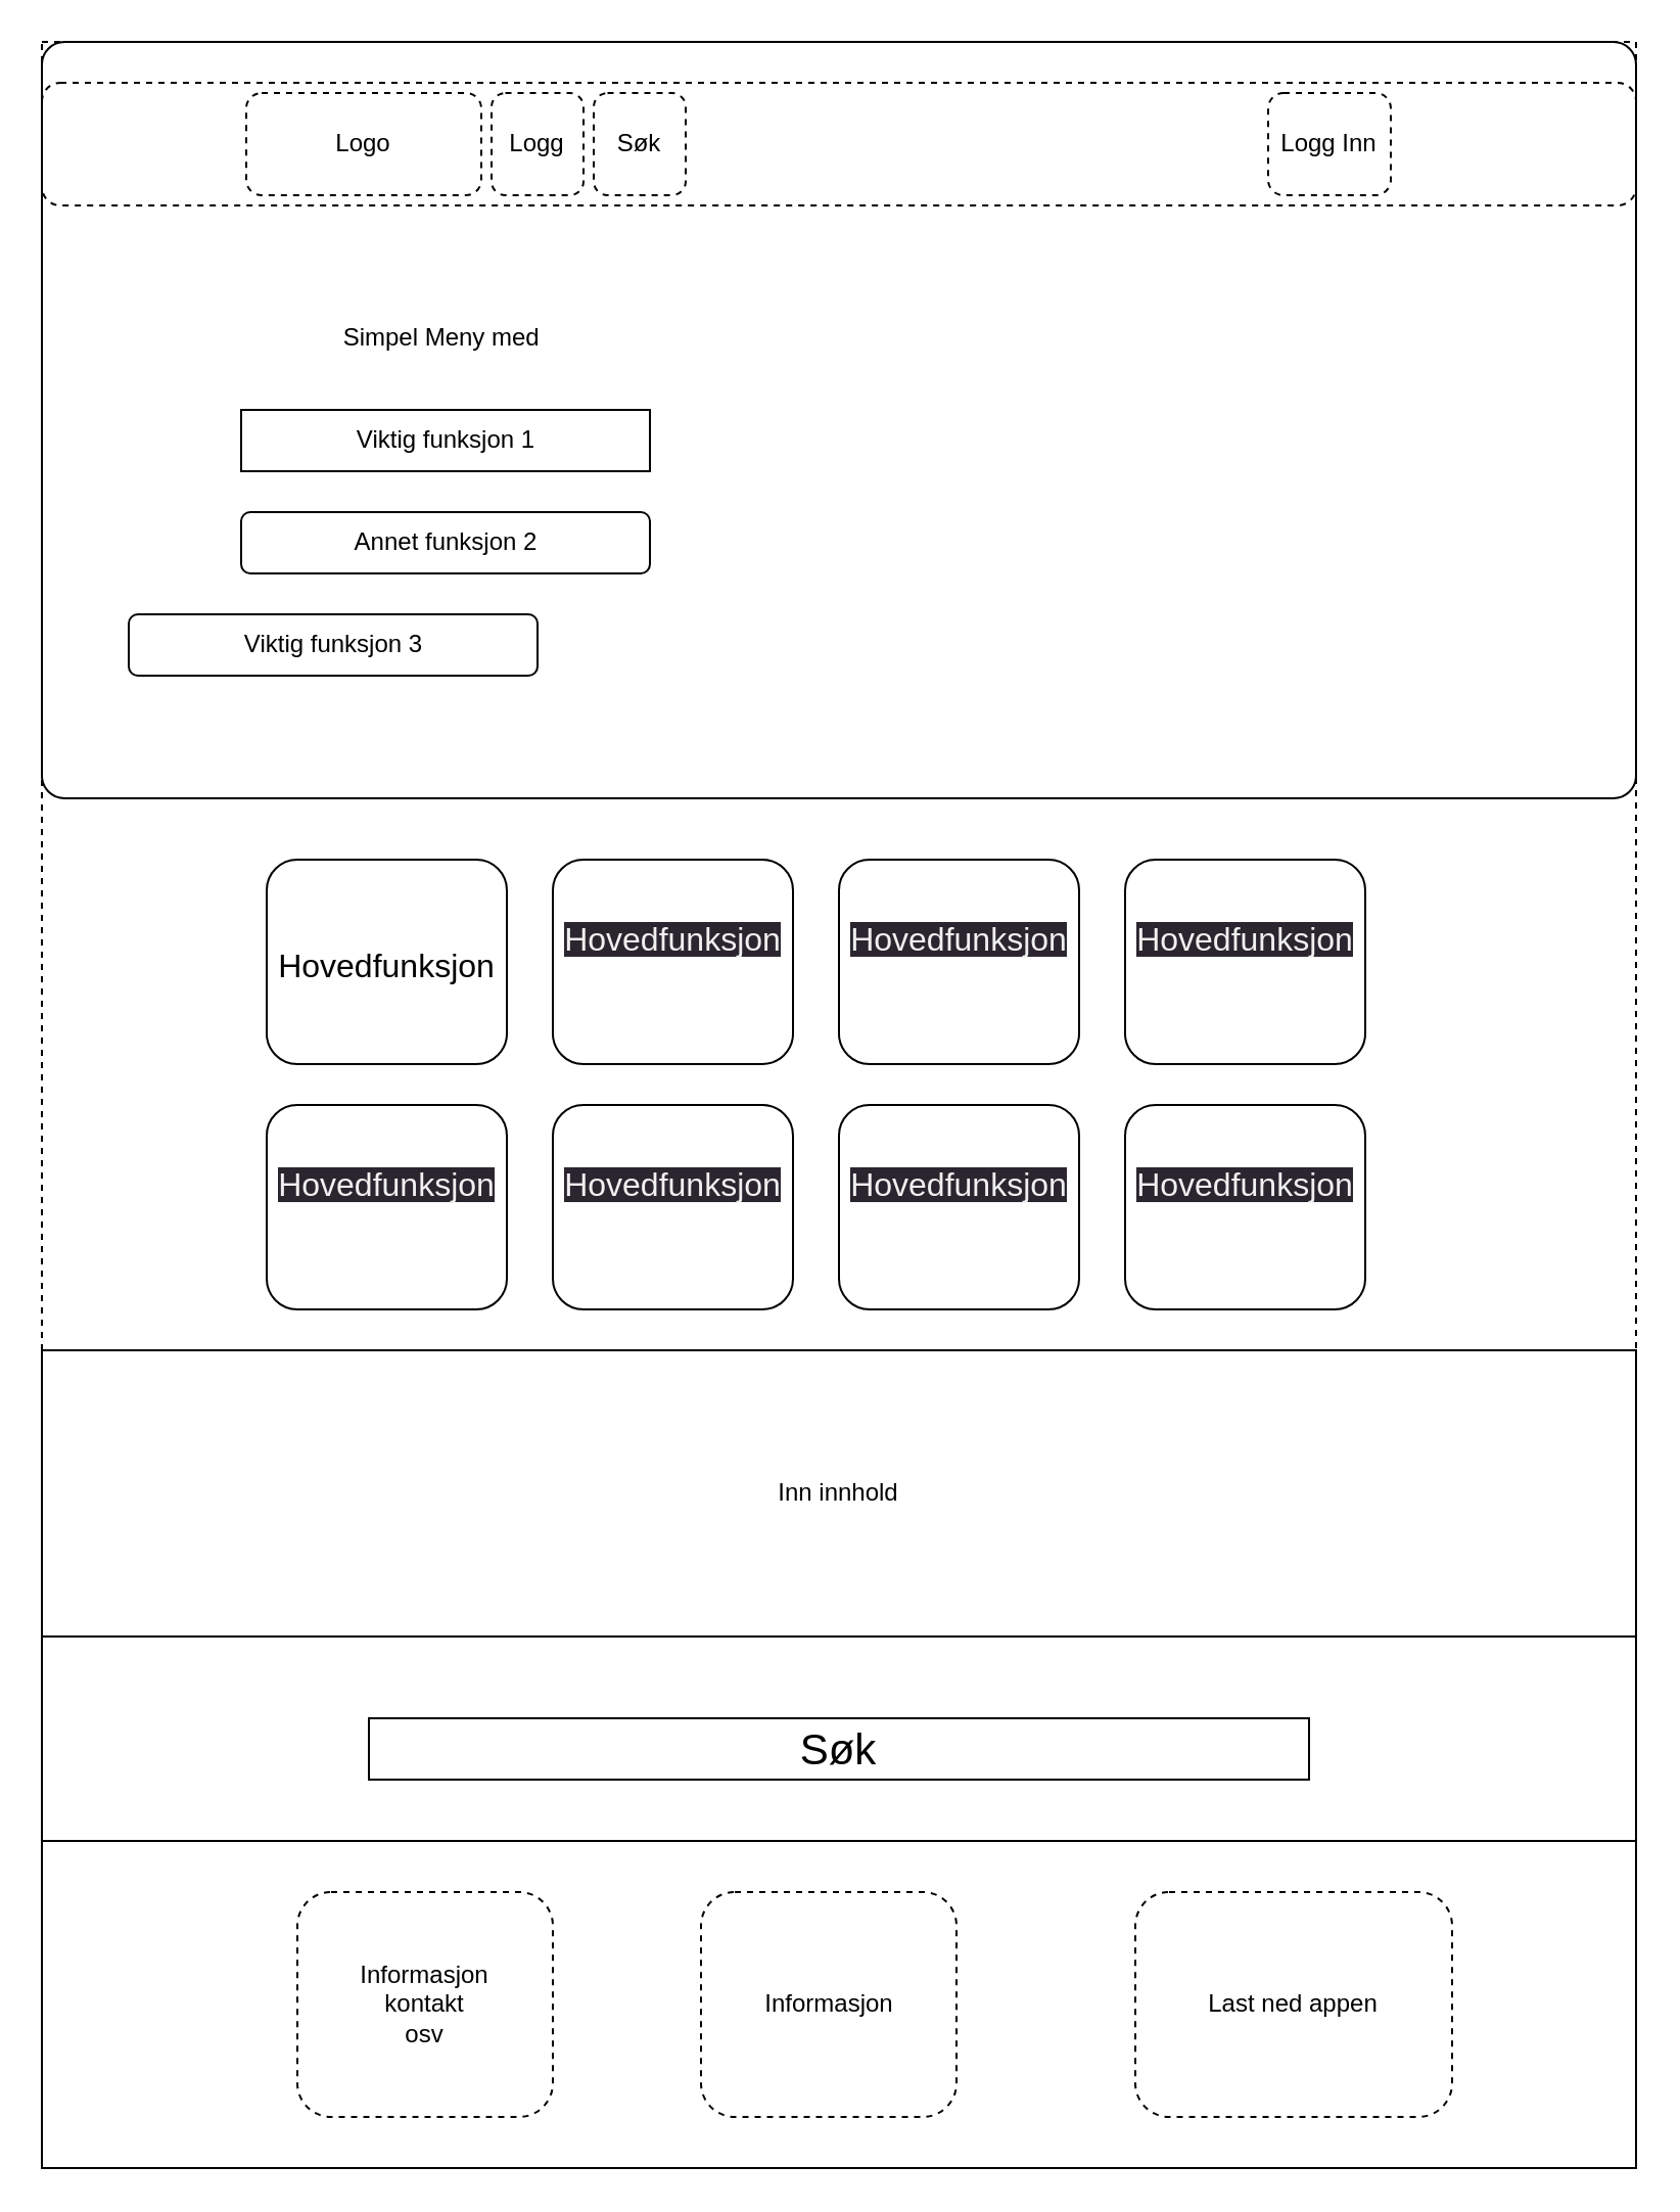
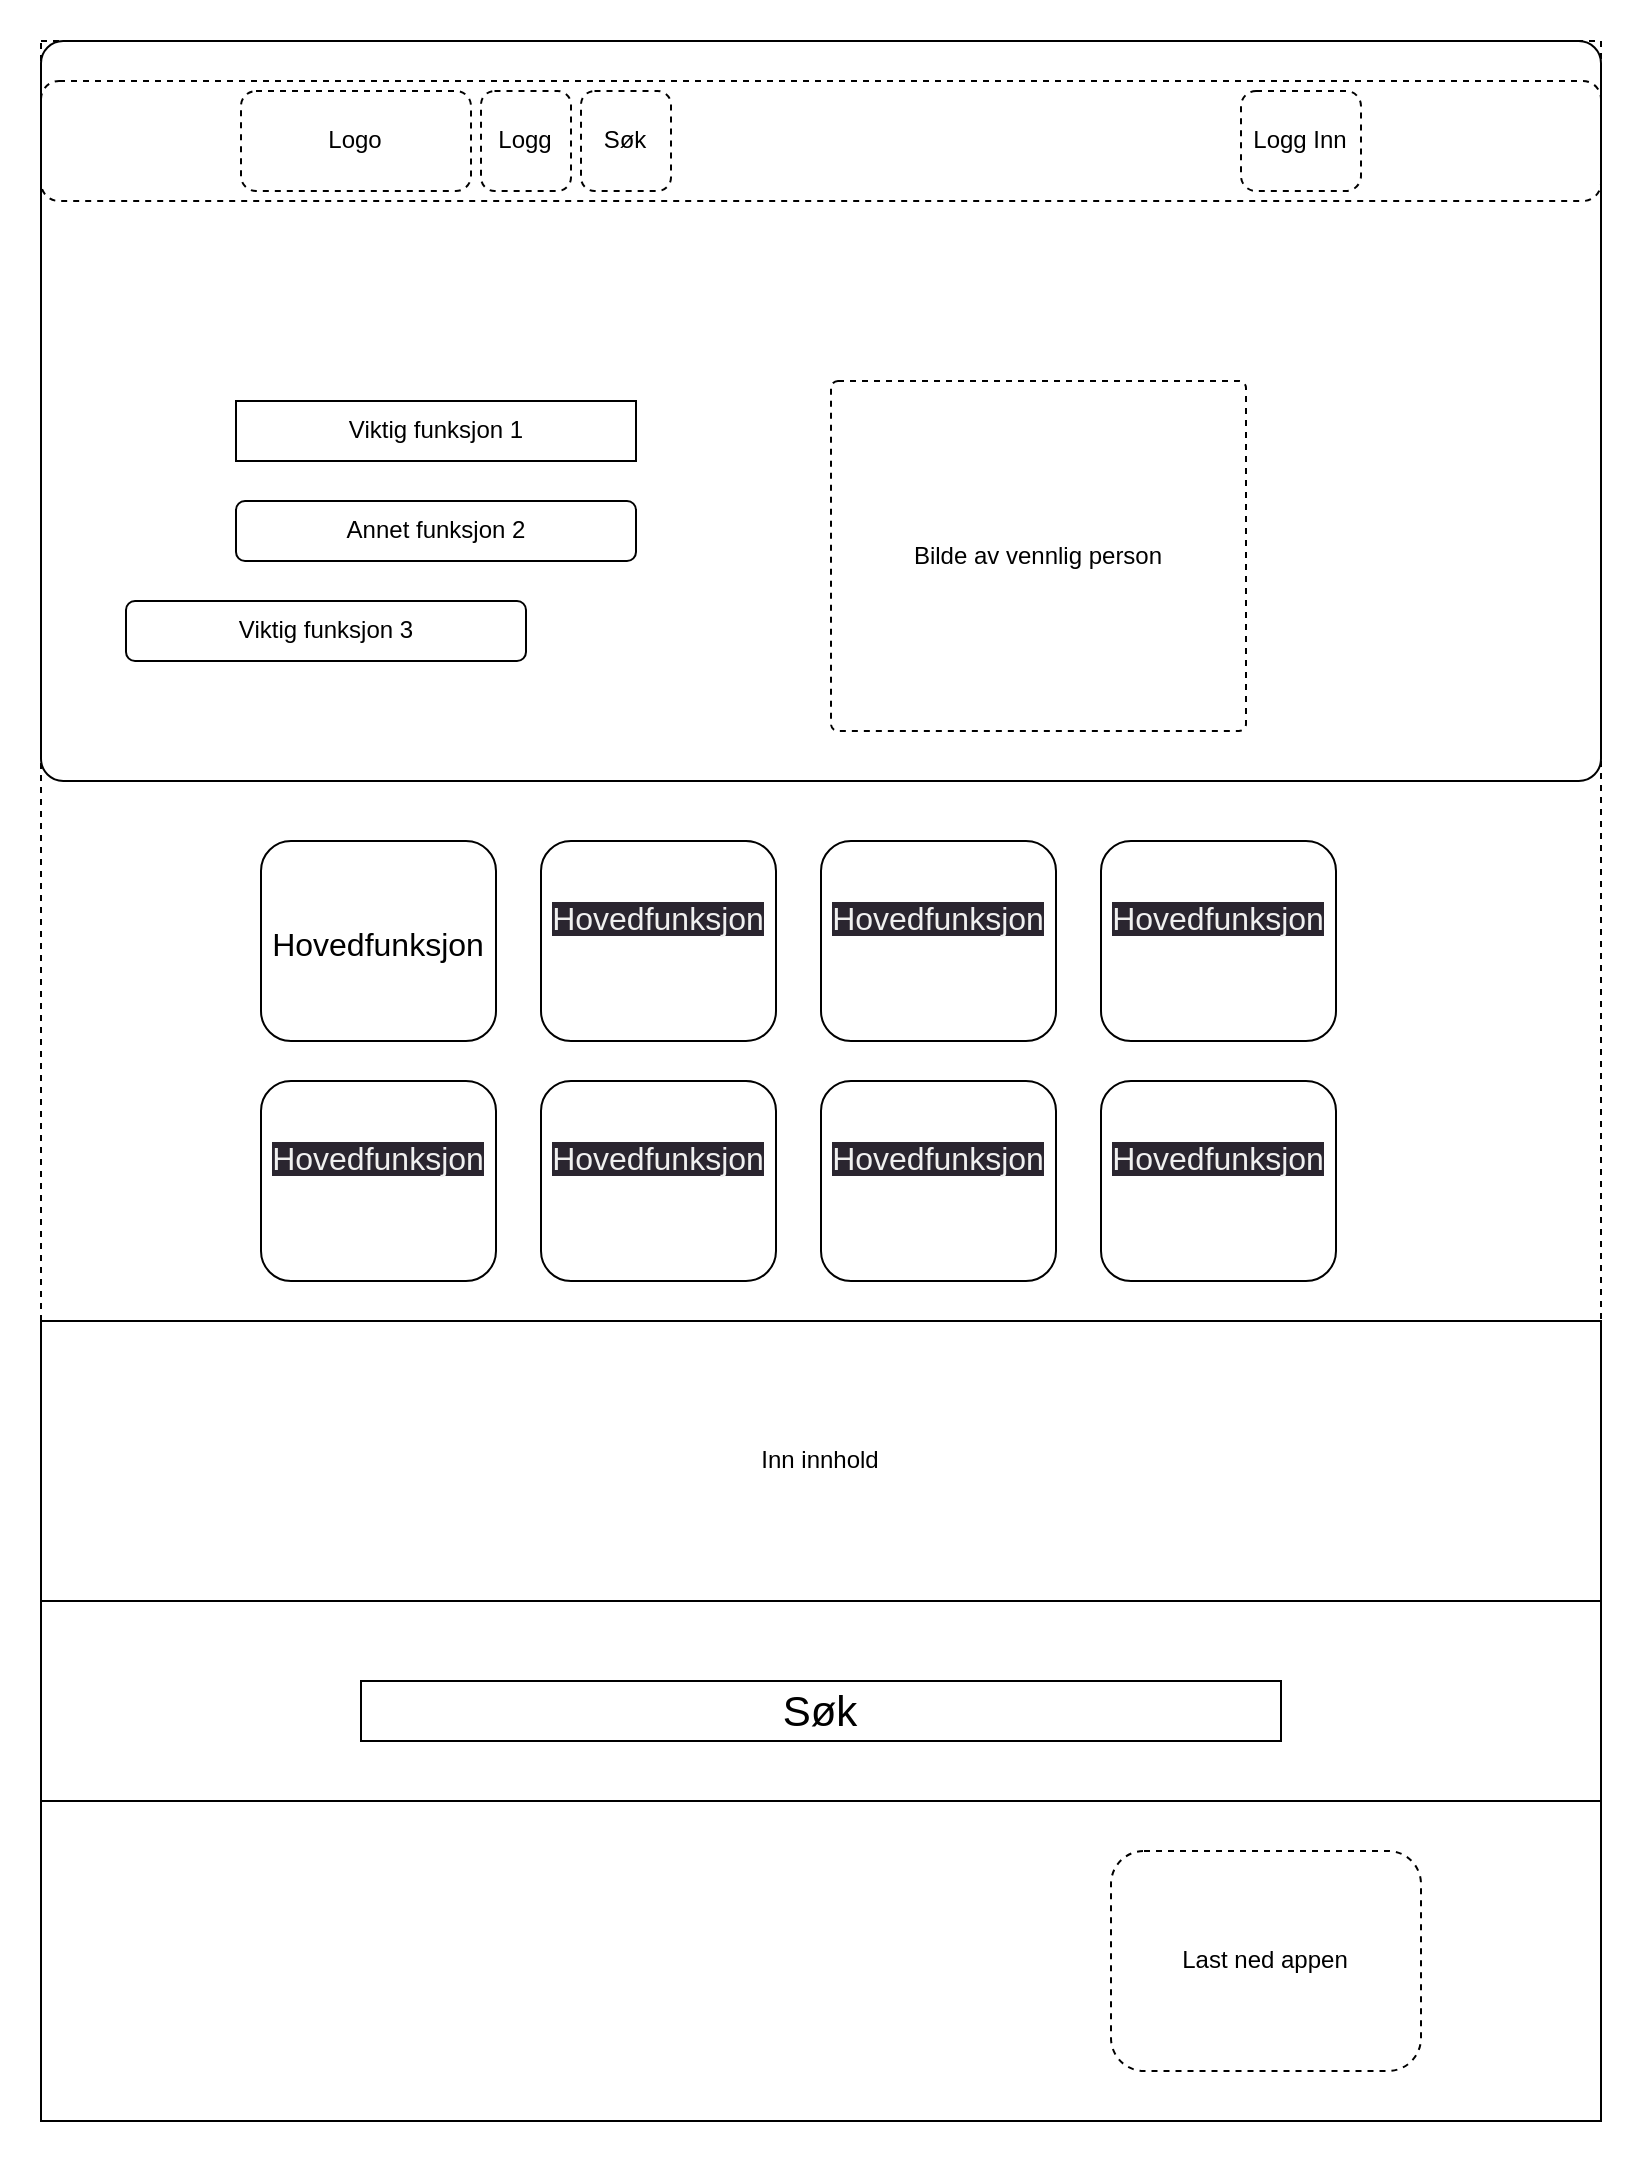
  <mxCell id="0" />
  <mxCell id="1" parent="0" />
  <mxCell id="2" value="" style="rounded=0;whiteSpace=wrap;html=1;fillColor=none;dashed=1;" parent="1" vertex="1"><mxGeometry x="20" y="20" width="780" height="1040" as="geometry" /></mxCell>
  <mxCell id="3" value="" style="rounded=1;whiteSpace=wrap;html=1;dashed=1;fillColor=none;" parent="1" vertex="1"><mxGeometry x="20" y="40" width="780" height="60" as="geometry" /></mxCell>
  <mxCell id="4" value="Logo" style="rounded=1;whiteSpace=wrap;html=1;dashed=1;fillColor=none;" parent="1" vertex="1"><mxGeometry x="120" y="45" width="115" height="50" as="geometry" /></mxCell>
  <mxCell id="5" value="Logg" style="rounded=1;whiteSpace=wrap;html=1;dashed=1;fillColor=none;" parent="1" vertex="1"><mxGeometry x="240" y="45" width="45" height="50" as="geometry" /></mxCell>
  <mxCell id="6" value="Søk" style="rounded=1;whiteSpace=wrap;html=1;dashed=1;fillColor=none;" parent="1" vertex="1"><mxGeometry x="290" y="45" width="45" height="50" as="geometry" /></mxCell>
  <mxCell id="7" value="Logg Inn" style="rounded=1;whiteSpace=wrap;html=1;dashed=1;fillColor=none;" parent="1" vertex="1"><mxGeometry x="620" y="45" width="60" height="50" as="geometry" /></mxCell>
  <mxCell id="8" value="" style="rounded=1;whiteSpace=wrap;html=1;fillColor=none;arcSize=3;" parent="1" vertex="1"><mxGeometry x="20" y="20" width="780" height="370" as="geometry" /></mxCell>
- <mxCell id="9" value="Simpel Meny med&amp;nbsp;" style="text;html=1;strokeColor=none;fillColor=none;align=center;verticalAlign=middle;whiteSpace=wrap;rounded=0;dashed=1;" parent="1" vertex="1"><mxGeometry x="155" y="150" width="125" height="30" as="geometry" /></mxCell>
  <mxCell id="10" value="Viktig funksjon 1" style="whiteSpace=wrap;html=1;fillColor=none;rounded=0;" parent="1" vertex="1"><mxGeometry x="117.5" y="200" width="200" height="30" as="geometry" /></mxCell>
  <mxCell id="11" value="Annet funksjon 2" style="rounded=1;whiteSpace=wrap;html=1;fillColor=none;" parent="1" vertex="1"><mxGeometry x="117.5" y="250" width="200" height="30" as="geometry" /></mxCell>
  <mxCell id="12" value="Viktig funksjon 3" style="rounded=1;whiteSpace=wrap;html=1;fillColor=none;" parent="1" vertex="1"><mxGeometry x="62.5" y="300" width="200" height="30" as="geometry" /></mxCell>
+ <mxCell id="13" value="Bilde av vennlig person" style="rounded=1;whiteSpace=wrap;html=1;dashed=1;fillColor=none;arcSize=2;" parent="1" vertex="1"><mxGeometry x="415" y="190" width="207.5" height="175" as="geometry" /></mxCell>
  <mxCell id="14" value="" style="rounded=1;whiteSpace=wrap;html=1;strokeColor=default;fillColor=none;arcSize=0;" vertex="1" parent="1"><mxGeometry x="20" y="900" width="780" height="160" as="geometry" /></mxCell>
- <mxCell id="15" value="Informasjon&lt;br&gt;kontakt&lt;br&gt;osv" style="rounded=1;whiteSpace=wrap;html=1;dashed=1;strokeColor=default;fillColor=none;" vertex="1" parent="1"><mxGeometry x="145" y="925" width="125" height="110" as="geometry" /></mxCell>
- <mxCell id="16" value="Informasjon" style="rounded=1;whiteSpace=wrap;html=1;dashed=1;strokeColor=default;fillColor=none;" vertex="1" parent="1"><mxGeometry x="342.5" y="925" width="125" height="110" as="geometry" /></mxCell>
  <mxCell id="17" value="Last ned appen" style="rounded=1;whiteSpace=wrap;html=1;dashed=1;strokeColor=default;fillColor=none;" vertex="1" parent="1"><mxGeometry x="555" y="925" width="155" height="110" as="geometry" /></mxCell>
  <mxCell id="18" value="" style="rounded=1;whiteSpace=wrap;html=1;strokeColor=default;fillColor=none;arcSize=0;" vertex="1" parent="1"><mxGeometry x="20" y="800" width="780" height="100" as="geometry" /></mxCell>
  <mxCell id="19" value="&lt;font style=&quot;font-size: 21px;&quot;&gt;Søk&lt;/font&gt;" style="rounded=0;whiteSpace=wrap;html=1;strokeColor=default;fillColor=none;" vertex="1" parent="1"><mxGeometry x="180" y="840" width="460" height="30" as="geometry" /></mxCell>
  <mxCell id="20" value="&lt;font style=&quot;font-size: 16px;&quot;&gt;Hovedfunksjon&lt;/font&gt;" style="rounded=1;whiteSpace=wrap;html=1;strokeColor=default;fontSize=21;fillColor=none;" vertex="1" parent="1"><mxGeometry x="130" y="420" width="117.5" height="100" as="geometry" /></mxCell>
  <mxCell id="21" value="&#10;&lt;span style=&quot;color: rgb(240, 240, 240); font-family: Helvetica; font-size: 16px; font-style: normal; font-variant-ligatures: normal; font-variant-caps: normal; font-weight: 400; letter-spacing: normal; orphans: 2; text-align: center; text-indent: 0px; text-transform: none; widows: 2; word-spacing: 0px; -webkit-text-stroke-width: 0px; background-color: rgb(42, 37, 47); text-decoration-thickness: initial; text-decoration-style: initial; text-decoration-color: initial; float: none; display: inline !important;&quot;&gt;Hovedfunksjon&lt;/span&gt;&#10;&#10;" style="rounded=1;whiteSpace=wrap;html=1;strokeColor=default;fontSize=21;fillColor=none;" vertex="1" parent="1"><mxGeometry x="130" y="540" width="117.5" height="100" as="geometry" /></mxCell>
  <mxCell id="22" value="&#10;&lt;span style=&quot;color: rgb(240, 240, 240); font-family: Helvetica; font-size: 16px; font-style: normal; font-variant-ligatures: normal; font-variant-caps: normal; font-weight: 400; letter-spacing: normal; orphans: 2; text-align: center; text-indent: 0px; text-transform: none; widows: 2; word-spacing: 0px; -webkit-text-stroke-width: 0px; background-color: rgb(42, 37, 47); text-decoration-thickness: initial; text-decoration-style: initial; text-decoration-color: initial; float: none; display: inline !important;&quot;&gt;Hovedfunksjon&lt;/span&gt;&#10;&#10;" style="rounded=1;whiteSpace=wrap;html=1;strokeColor=default;fontSize=21;fillColor=none;" vertex="1" parent="1"><mxGeometry x="270" y="540" width="117.5" height="100" as="geometry" /></mxCell>
  <mxCell id="23" value="&#10;&lt;span style=&quot;color: rgb(240, 240, 240); font-family: Helvetica; font-size: 16px; font-style: normal; font-variant-ligatures: normal; font-variant-caps: normal; font-weight: 400; letter-spacing: normal; orphans: 2; text-align: center; text-indent: 0px; text-transform: none; widows: 2; word-spacing: 0px; -webkit-text-stroke-width: 0px; background-color: rgb(42, 37, 47); text-decoration-thickness: initial; text-decoration-style: initial; text-decoration-color: initial; float: none; display: inline !important;&quot;&gt;Hovedfunksjon&lt;/span&gt;&#10;&#10;" style="rounded=1;whiteSpace=wrap;html=1;strokeColor=default;fontSize=21;fillColor=none;" vertex="1" parent="1"><mxGeometry x="410" y="540" width="117.5" height="100" as="geometry" /></mxCell>
  <mxCell id="24" value="&#10;&lt;span style=&quot;color: rgb(240, 240, 240); font-family: Helvetica; font-size: 16px; font-style: normal; font-variant-ligatures: normal; font-variant-caps: normal; font-weight: 400; letter-spacing: normal; orphans: 2; text-align: center; text-indent: 0px; text-transform: none; widows: 2; word-spacing: 0px; -webkit-text-stroke-width: 0px; background-color: rgb(42, 37, 47); text-decoration-thickness: initial; text-decoration-style: initial; text-decoration-color: initial; float: none; display: inline !important;&quot;&gt;Hovedfunksjon&lt;/span&gt;&#10;&#10;" style="rounded=1;whiteSpace=wrap;html=1;strokeColor=default;fontSize=21;fillColor=none;" vertex="1" parent="1"><mxGeometry x="270" y="420" width="117.5" height="100" as="geometry" /></mxCell>
  <mxCell id="25" value="&#10;&lt;span style=&quot;color: rgb(240, 240, 240); font-family: Helvetica; font-size: 16px; font-style: normal; font-variant-ligatures: normal; font-variant-caps: normal; font-weight: 400; letter-spacing: normal; orphans: 2; text-align: center; text-indent: 0px; text-transform: none; widows: 2; word-spacing: 0px; -webkit-text-stroke-width: 0px; background-color: rgb(42, 37, 47); text-decoration-thickness: initial; text-decoration-style: initial; text-decoration-color: initial; float: none; display: inline !important;&quot;&gt;Hovedfunksjon&lt;/span&gt;&#10;&#10;" style="rounded=1;whiteSpace=wrap;html=1;strokeColor=default;fontSize=21;fillColor=none;" vertex="1" parent="1"><mxGeometry x="410" y="420" width="117.5" height="100" as="geometry" /></mxCell>
  <mxCell id="26" value="&#10;&lt;span style=&quot;color: rgb(240, 240, 240); font-family: Helvetica; font-size: 16px; font-style: normal; font-variant-ligatures: normal; font-variant-caps: normal; font-weight: 400; letter-spacing: normal; orphans: 2; text-align: center; text-indent: 0px; text-transform: none; widows: 2; word-spacing: 0px; -webkit-text-stroke-width: 0px; background-color: rgb(42, 37, 47); text-decoration-thickness: initial; text-decoration-style: initial; text-decoration-color: initial; float: none; display: inline !important;&quot;&gt;Hovedfunksjon&lt;/span&gt;&#10;&#10;" style="rounded=1;whiteSpace=wrap;html=1;strokeColor=default;fontSize=21;fillColor=none;" vertex="1" parent="1"><mxGeometry x="550" y="540" width="117.5" height="100" as="geometry" /></mxCell>
  <mxCell id="27" value="&#10;&lt;span style=&quot;color: rgb(240, 240, 240); font-family: Helvetica; font-size: 16px; font-style: normal; font-variant-ligatures: normal; font-variant-caps: normal; font-weight: 400; letter-spacing: normal; orphans: 2; text-align: center; text-indent: 0px; text-transform: none; widows: 2; word-spacing: 0px; -webkit-text-stroke-width: 0px; background-color: rgb(42, 37, 47); text-decoration-thickness: initial; text-decoration-style: initial; text-decoration-color: initial; float: none; display: inline !important;&quot;&gt;Hovedfunksjon&lt;/span&gt;&#10;&#10;" style="rounded=1;whiteSpace=wrap;html=1;strokeColor=default;fontSize=21;fillColor=none;" vertex="1" parent="1"><mxGeometry x="550" y="420" width="117.5" height="100" as="geometry" /></mxCell>
  <mxCell id="28" value="Inn innhold" style="rounded=1;whiteSpace=wrap;html=1;strokeColor=default;fillColor=none;arcSize=0;" vertex="1" parent="1"><mxGeometry x="20" y="660" width="780" height="140" as="geometry" /></mxCell>
